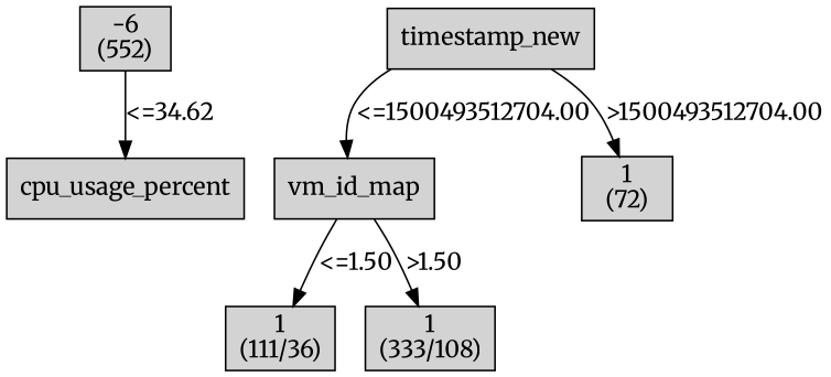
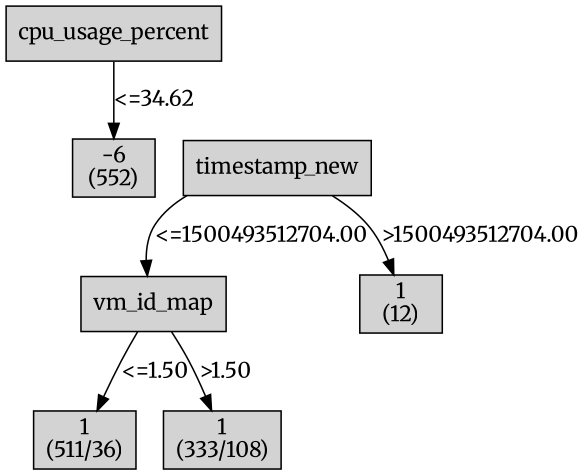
  digraph {
    fontname=Merriweather
    node [fontname=Merriweather shape=box style=filled weight=2]
    edge [fontname=Merriweather]
    n1 [label="cpu_usage_percent\n" weight=1]
    n2 [label="-6\n(552)\n"]
    n3 [label="timestamp_new\n"]
    n4 [label="vm_id_map\n" weight=3]
-   n5 [label="1\n(72)\n" weight=3]
-   n6 [label="1\n(111/36)\n" weight=4]
+   n5 [label="1\n(12)\n" weight=3]
+   n6 [label="1\n(511/36)\n" weight=4]
    n7 [label="1\n(333/108)\n" weight=4]
    subgraph sub_1 {
      rank=same
      n1
    }
    subgraph sub_2 {
      rank=same
      n2
      n3
    }
    subgraph sub_3 {
      rank=same
      n4
      n5
    }
    subgraph sub_4 {
      rank=same
      n6
      n7
    }
-   n2 -> n1 [label="<=34.62"]
+   n1 -> n2 [label="<=34.62"]
    n3 -> n4 [label="<=1500493512704.00"]
    n3 -> n5 [label=">1500493512704.00"]
    n4 -> n6 [label="<=1.50"]
    n4 -> n7 [label=">1.50"]
  }
